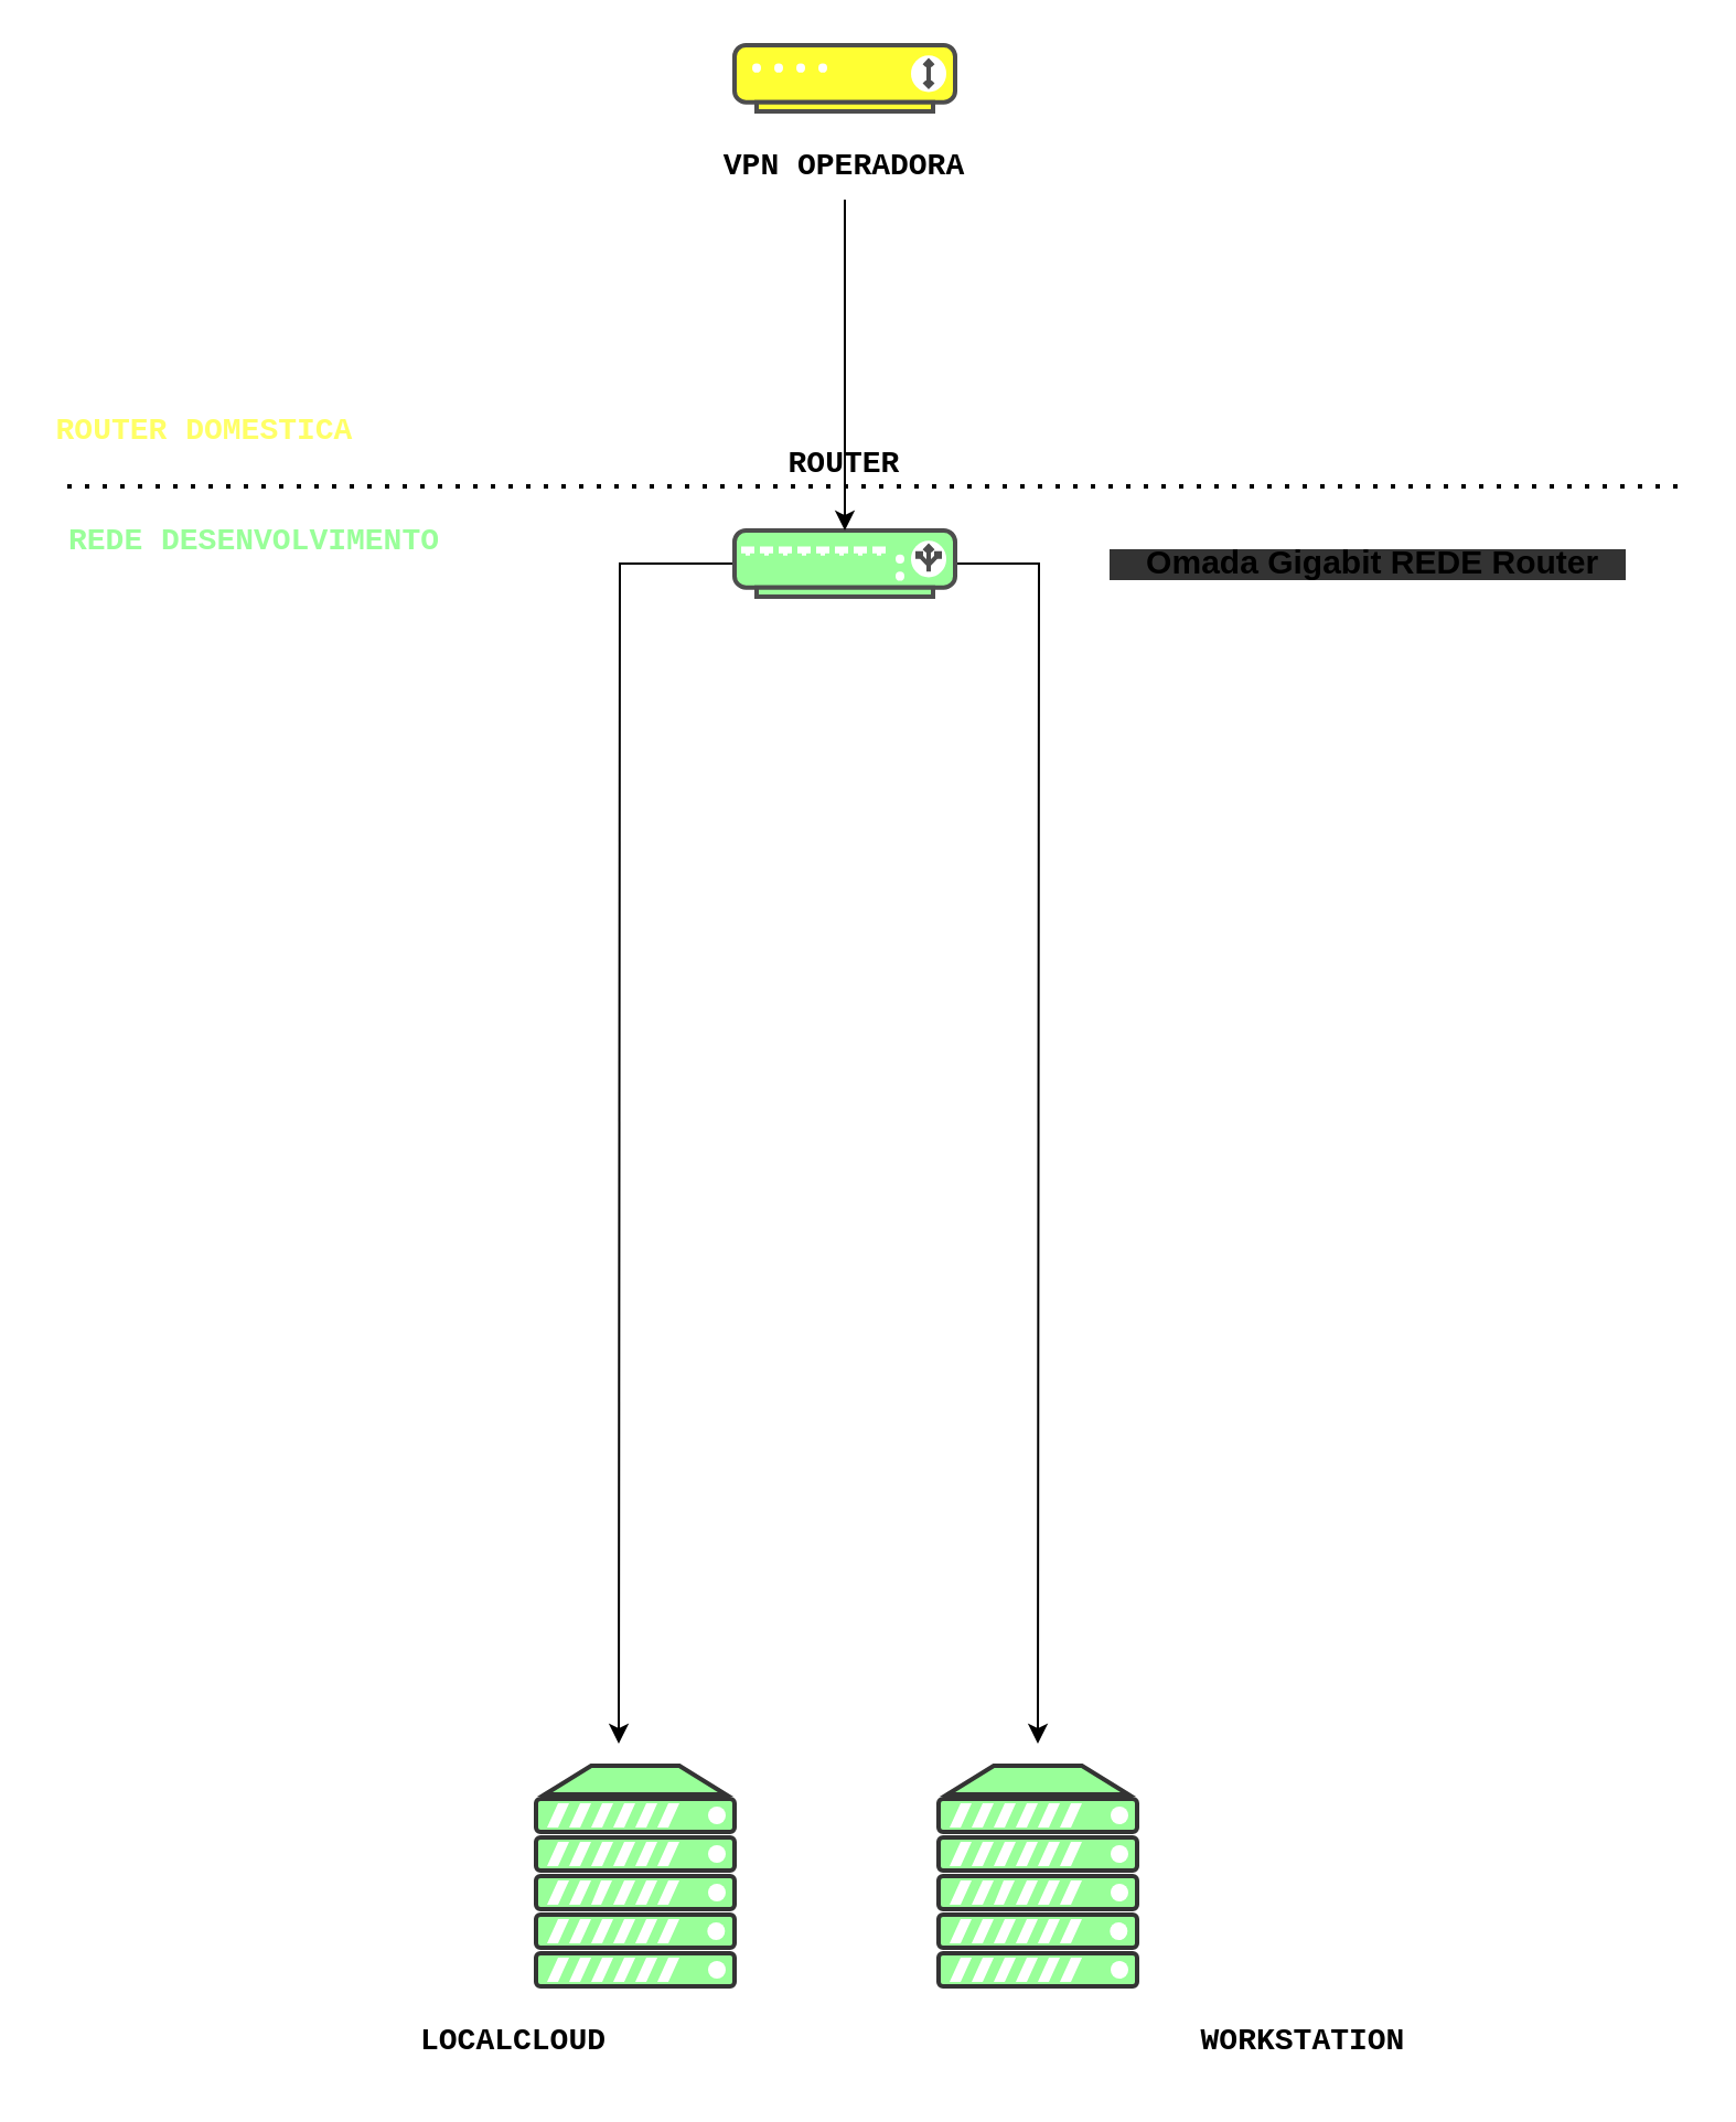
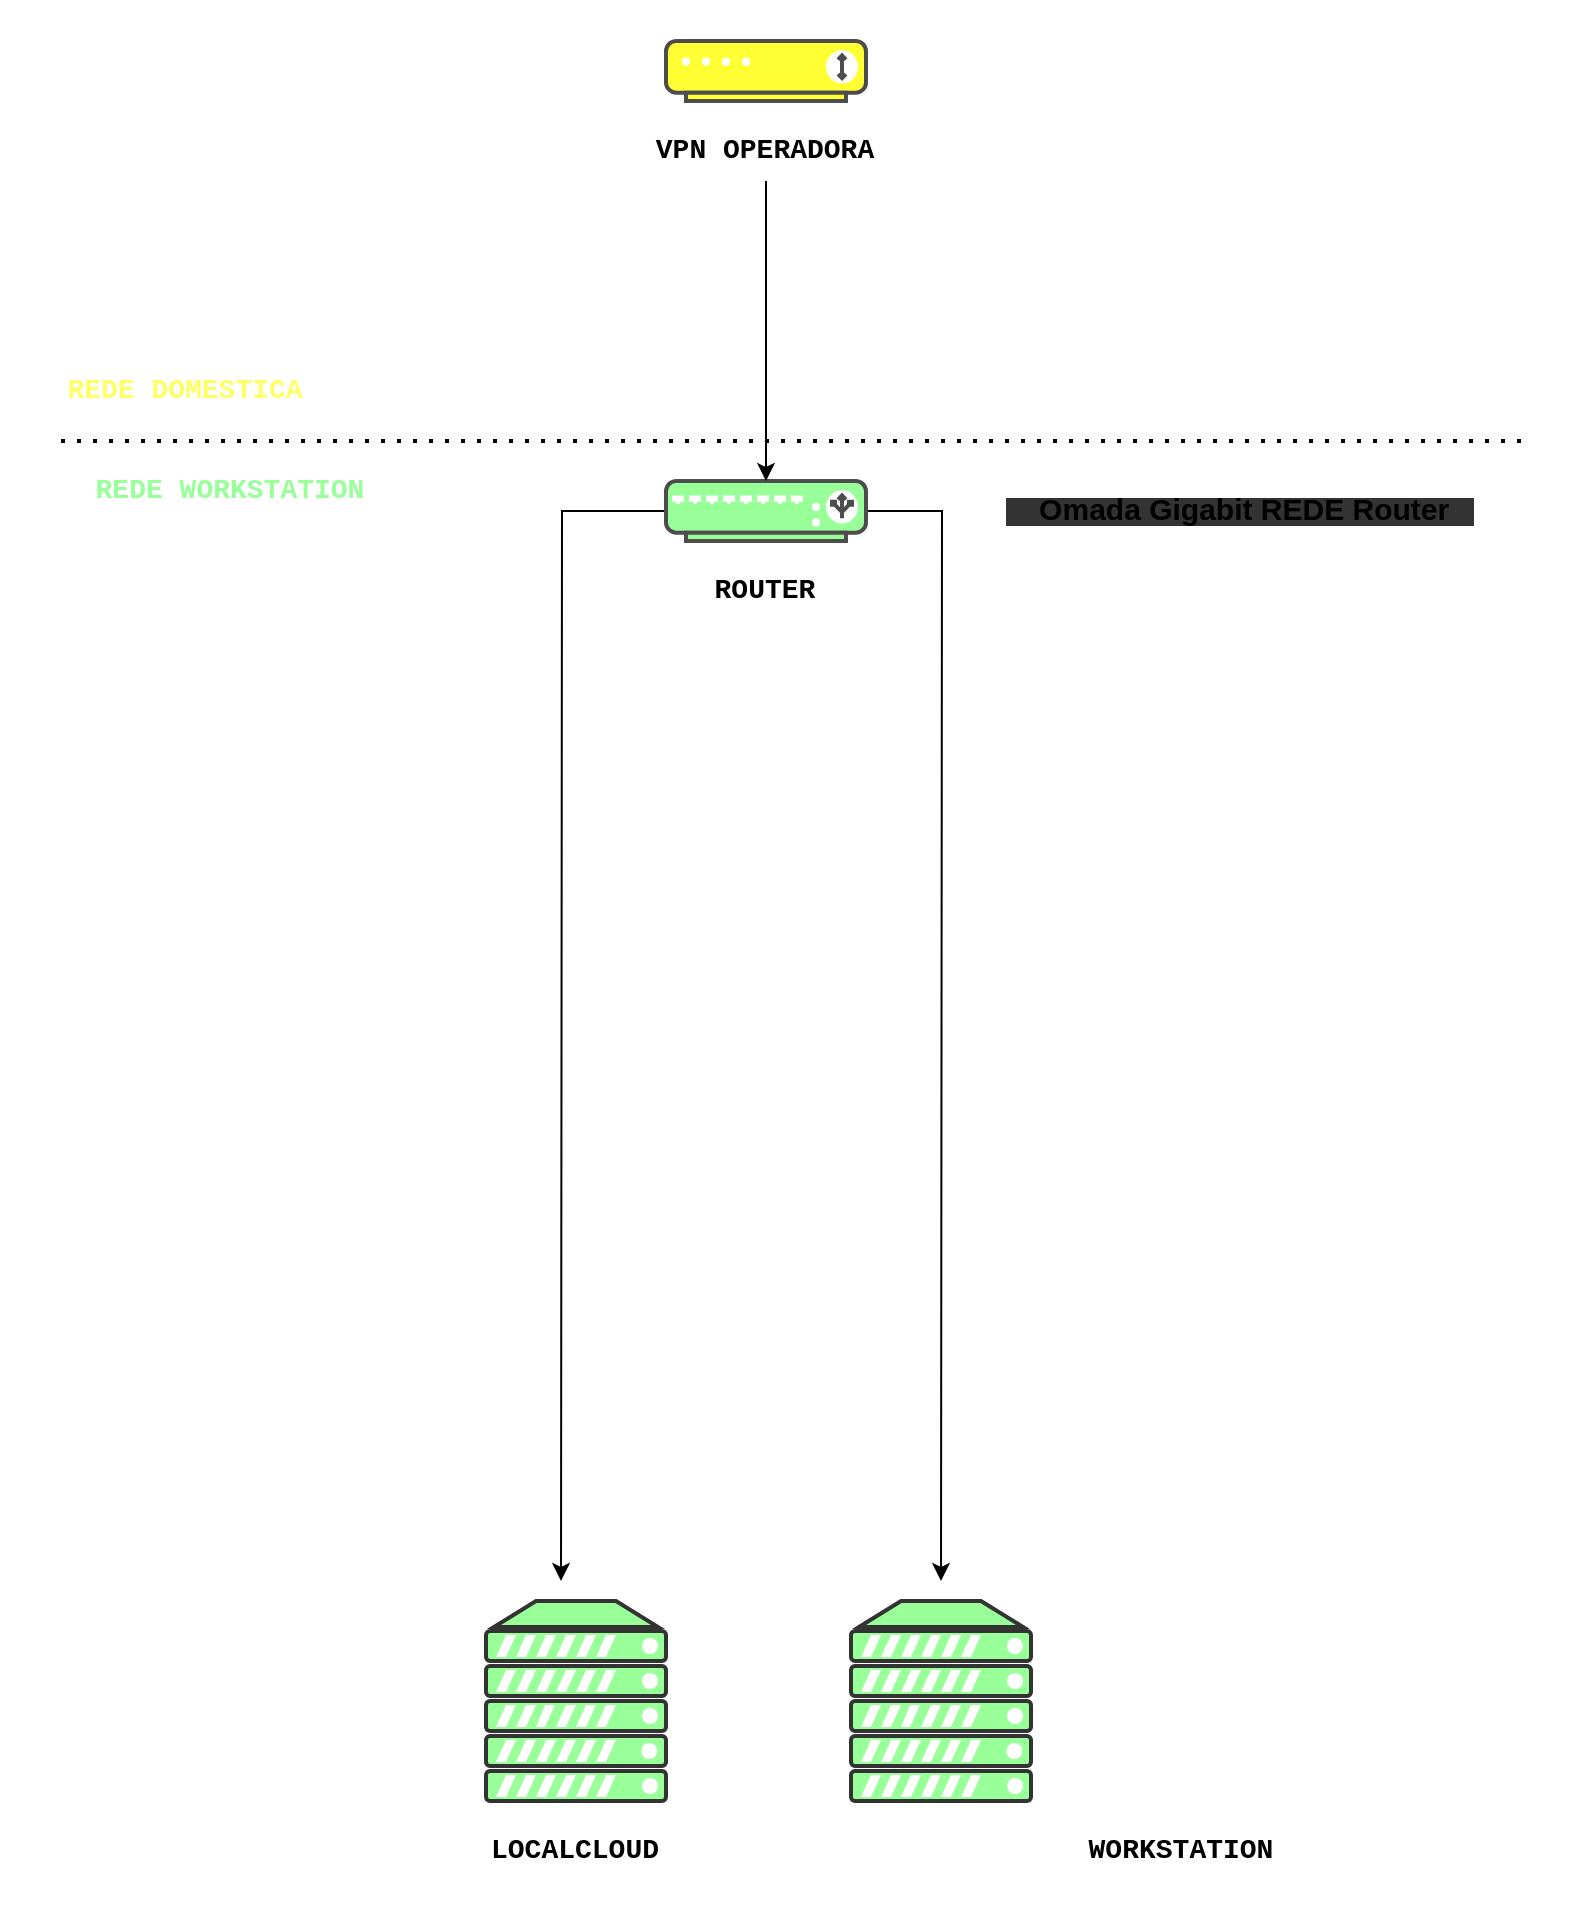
  <mxCell id="0" />
  <mxCell id="1" parent="0" />
  <mxCell id="2" value="" style="fontColor=#0066CC;verticalAlign=top;verticalLabelPosition=bottom;labelPosition=center;align=center;html=1;outlineConnect=0;fillColor=#99FF99;strokeColor=#333333;gradientColor=none;gradientDirection=north;strokeWidth=2;shape=mxgraph.networks.server;" vertex="1" parent="1"><mxGeometry x="242.5" y="800" width="90" height="100" as="geometry" /></mxCell>
- <mxCell id="3" value="LOCALCLOUD" style="text;html=1;align=center;verticalAlign=middle;whiteSpace=wrap;rounded=0;fontFamily=Courier New;fontStyle=1;fontSize=14;" vertex="1" parent="1"><mxGeometry x="175" y="910" width="115" height="30" as="geometry" /></mxCell>
+ <mxCell id="3" value="LOCALCLOUD" style="text;html=1;align=center;verticalAlign=middle;whiteSpace=wrap;rounded=0;fontFamily=Courier New;fontStyle=1;fontSize=14;" vertex="1" parent="1"><mxGeometry x="230" y="910" width="115" height="30" as="geometry" /></mxCell>
  <mxCell id="4" value="" style="fontColor=#0066CC;verticalAlign=top;verticalLabelPosition=bottom;labelPosition=center;align=center;html=1;outlineConnect=0;fillColor=#99FF99;strokeColor=#333333;gradientColor=none;gradientDirection=north;strokeWidth=2;shape=mxgraph.networks.server;" vertex="1" parent="1"><mxGeometry x="425" y="800" width="90" height="100" as="geometry" /></mxCell>
  <mxCell id="5" value="WORKSTATION" style="text;html=1;align=center;verticalAlign=middle;whiteSpace=wrap;rounded=0;fontFamily=Courier New;fontStyle=1;fontSize=14;" vertex="1" parent="1"><mxGeometry x="532.5" y="910" width="115" height="30" as="geometry" /></mxCell>
  <mxCell id="6" value="" style="fontColor=#0066CC;verticalAlign=top;verticalLabelPosition=bottom;labelPosition=center;align=center;html=1;outlineConnect=0;fillColor=#FFFF33;strokeColor=#4D4D4D;gradientColor=none;gradientDirection=north;strokeWidth=2;shape=mxgraph.networks.modem;" vertex="1" parent="1"><mxGeometry x="332.5" y="20" width="100" height="30" as="geometry" /></mxCell>
  <mxCell id="7" value="VPN OPERADORA" style="text;html=1;align=center;verticalAlign=middle;whiteSpace=wrap;rounded=0;fontFamily=Courier New;fontStyle=1;fontSize=14;" vertex="1" parent="1"><mxGeometry x="310" y="60" width="145" height="30" as="geometry" /></mxCell>
  <mxCell id="8" value="" style="endArrow=none;dashed=1;html=1;dashPattern=1 3;strokeWidth=2;rounded=0;" edge="1" parent="1"><mxGeometry width="50" height="50" relative="1" as="geometry"><mxPoint x="30" y="220" as="sourcePoint" /><mxPoint x="760" y="220" as="targetPoint" /></mxGeometry></mxCell>
- <mxCell id="9" value="&lt;font style=&quot;color: rgb(255, 255, 102);&quot;&gt;ROUTER DOMESTICA&lt;/font&gt;" style="text;html=1;align=center;verticalAlign=middle;whiteSpace=wrap;rounded=0;fontFamily=Courier New;fontStyle=1;fontSize=14;" vertex="1" parent="1"><mxGeometry x="20" y="180" width="145" height="30" as="geometry" /></mxCell>
+ <mxCell id="9" value="&lt;font style=&quot;color: rgb(255, 255, 102);&quot;&gt;REDE DOMESTICA&lt;/font&gt;" style="text;html=1;align=center;verticalAlign=middle;whiteSpace=wrap;rounded=0;fontFamily=Courier New;fontStyle=1;fontSize=14;" vertex="1" parent="1"><mxGeometry x="20" y="180" width="145" height="30" as="geometry" /></mxCell>
  <mxCell id="10" style="edgeStyle=orthogonalEdgeStyle;rounded=0;orthogonalLoop=1;jettySize=auto;html=1;" edge="1" parent="1" source="12"><mxGeometry relative="1" as="geometry"><mxPoint x="280" y="790" as="targetPoint" /></mxGeometry></mxCell>
  <mxCell id="11" style="edgeStyle=orthogonalEdgeStyle;rounded=0;orthogonalLoop=1;jettySize=auto;html=1;" edge="1" parent="1" source="12"><mxGeometry relative="1" as="geometry"><mxPoint x="470" y="790" as="targetPoint" /></mxGeometry></mxCell>
  <mxCell id="12" value="" style="fontColor=#0066CC;verticalAlign=top;verticalLabelPosition=bottom;labelPosition=center;align=center;html=1;outlineConnect=0;fillColor=#99FF99;strokeColor=#4D4D4D;gradientColor=none;gradientDirection=north;strokeWidth=2;shape=mxgraph.networks.load_balancer;" vertex="1" parent="1"><mxGeometry x="332.5" y="240" width="100" height="30" as="geometry" /></mxCell>
- <mxCell id="13" value="ROUTER" style="text;html=1;align=center;verticalAlign=middle;whiteSpace=wrap;rounded=0;fontFamily=Courier New;fontStyle=1;fontSize=14;" vertex="1" parent="1"><mxGeometry x="310" y="195" width="145" height="30" as="geometry" /></mxCell>
+ <mxCell id="13" value="ROUTER" style="text;html=1;align=center;verticalAlign=middle;whiteSpace=wrap;rounded=0;fontFamily=Courier New;fontStyle=1;fontSize=14;" vertex="1" parent="1"><mxGeometry x="310" y="280" width="145" height="30" as="geometry" /></mxCell>
  <mxCell id="14" value="&lt;div style=&quot;margin: 0px; padding: 0px; position: relative; right: 20px; line-height: 20px; font-family: Verdana, Geneva, sans-serif;&quot; class=&quot;top-banner&quot; id=&quot;product-type&quot;&gt;&lt;span style=&quot;background-color: rgb(51, 51, 51);&quot;&gt;&lt;font style=&quot;font-size: 15px; color: light-dark(rgb(0, 0, 0), rgb(153, 255, 153));&quot;&gt;&lt;b style=&quot;&quot;&gt;&amp;nbsp; &amp;nbsp; Omada Gigabit REDE Router&amp;nbsp; &amp;nbsp;&lt;/b&gt;&lt;/font&gt;&lt;/span&gt;&lt;/div&gt;" style="text;html=1;align=center;verticalAlign=middle;whiteSpace=wrap;rounded=0;" vertex="1" parent="1"><mxGeometry x="515" y="240" width="250" height="30" as="geometry" /></mxCell>
  <mxCell id="15" style="edgeStyle=orthogonalEdgeStyle;rounded=0;orthogonalLoop=1;jettySize=auto;html=1;entryX=0.5;entryY=0;entryDx=0;entryDy=0;entryPerimeter=0;" edge="1" parent="1" source="7" target="12"><mxGeometry relative="1" as="geometry" /></mxCell>
- <mxCell id="16" value="&lt;font style=&quot;color: rgb(153, 255, 153);&quot;&gt;REDE DESENVOLVIMENTO&lt;/font&gt;" style="text;html=1;align=center;verticalAlign=middle;whiteSpace=wrap;rounded=0;fontFamily=Courier New;fontStyle=1;fontSize=14;" vertex="1" parent="1"><mxGeometry x="20" y="230" width="190" height="30" as="geometry" /></mxCell>
+ <mxCell id="16" value="&lt;font style=&quot;color: rgb(153, 255, 153);&quot;&gt;REDE WORKSTATION&lt;/font&gt;" style="text;html=1;align=center;verticalAlign=middle;whiteSpace=wrap;rounded=0;fontFamily=Courier New;fontStyle=1;fontSize=14;" vertex="1" parent="1"><mxGeometry x="20" y="230" width="190" height="30" as="geometry" /></mxCell>
